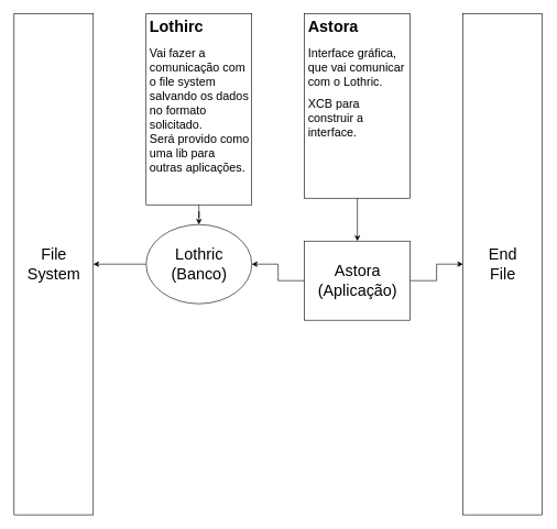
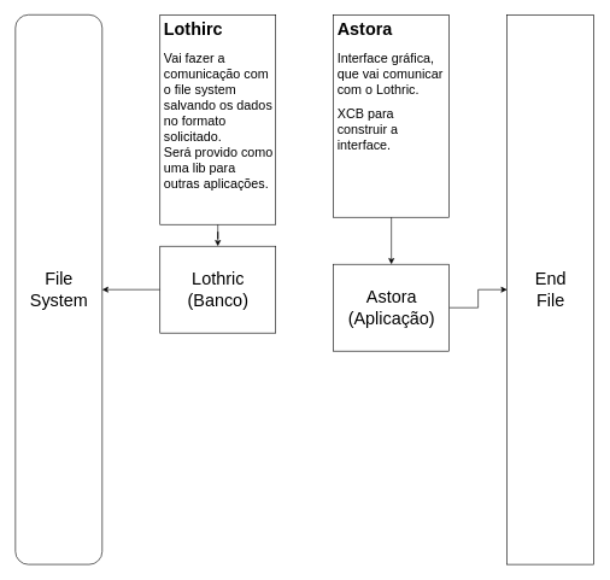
  <mxCell id="0" />
  <mxCell id="1" parent="0" />
- <mxCell id="2" value="&lt;font style=&quot;font-size: 24px&quot;&gt;File System&lt;/font&gt;" style="rounded=0;whiteSpace=wrap;html=1;" vertex="1" parent="1"><mxGeometry x="20.5" y="20" width="120" height="760" as="geometry" /></mxCell>
+ <mxCell id="2" value="&lt;font style=&quot;font-size: 24px&quot;&gt;File System&lt;/font&gt;" style="whiteSpace=wrap;html=1;rounded=1;" vertex="1" parent="1"><mxGeometry x="20.5" y="20" width="120" height="760" as="geometry" /></mxCell>
  <mxCell id="3" value="&lt;font style=&quot;font-size: 24px&quot;&gt;End&lt;br&gt;File&lt;br&gt;&lt;/font&gt;" style="rounded=0;whiteSpace=wrap;html=1;" vertex="1" parent="1"><mxGeometry x="700.5" y="20" width="120" height="760" as="geometry" /></mxCell>
  <mxCell id="4" style="edgeStyle=orthogonalEdgeStyle;rounded=0;orthogonalLoop=1;jettySize=auto;html=1;entryX=1;entryY=0.5;entryDx=0;entryDy=0;" edge="1" parent="1" source="5" target="2"><mxGeometry relative="1" as="geometry" /></mxCell>
- <mxCell id="5" value="&lt;font style=&quot;font-size: 24px&quot;&gt;Lothric&lt;br&gt;(Banco)&lt;br&gt;&lt;/font&gt;" style="ellipse;whiteSpace=wrap;html=1;" vertex="1" parent="1"><mxGeometry x="220.5" y="340" width="160" height="120" as="geometry" /></mxCell>
+ <mxCell id="5" value="&lt;font style=&quot;font-size: 24px&quot;&gt;Lothric&lt;br&gt;(Banco)&lt;br&gt;&lt;/font&gt;" style="rounded=0;whiteSpace=wrap;html=1;" vertex="1" parent="1"><mxGeometry x="220.5" y="340" width="160" height="120" as="geometry" /></mxCell>
  <mxCell id="6" style="edgeStyle=orthogonalEdgeStyle;rounded=0;orthogonalLoop=1;jettySize=auto;html=1;entryX=0;entryY=0.5;entryDx=0;entryDy=0;" edge="1" parent="1" source="8" target="3"><mxGeometry relative="1" as="geometry" /></mxCell>
- <mxCell id="7" style="edgeStyle=orthogonalEdgeStyle;rounded=0;orthogonalLoop=1;jettySize=auto;html=1;entryX=1;entryY=0.5;entryDx=0;entryDy=0;" edge="1" parent="1" source="8" target="5"><mxGeometry relative="1" as="geometry" /></mxCell>
  <mxCell id="8" value="&lt;font style=&quot;font-size: 24px&quot;&gt;Astora&lt;br&gt;(Aplicação)&lt;br&gt;&lt;/font&gt;" style="rounded=0;whiteSpace=wrap;html=1;" vertex="1" parent="1"><mxGeometry x="460.5" y="365" width="160" height="120" as="geometry" /></mxCell>
  <mxCell id="9" style="edgeStyle=orthogonalEdgeStyle;rounded=0;orthogonalLoop=1;jettySize=auto;html=1;entryX=0.5;entryY=0;entryDx=0;entryDy=0;" edge="1" parent="1" source="10" target="8"><mxGeometry relative="1" as="geometry" /></mxCell>
  <mxCell id="10" value="&lt;h1&gt;Astora&lt;/h1&gt;&lt;p&gt;&lt;font style=&quot;font-size: 18px&quot;&gt;Interface gráfica, que vai comunicar com o Lothric.&lt;/font&gt;&lt;/p&gt;&lt;p&gt;&lt;font style=&quot;font-size: 18px&quot;&gt;XCB para construir a interface.&lt;/font&gt;&lt;/p&gt;" style="text;html=1;strokeColor=#000000;fillColor=none;spacing=5;spacingTop=-20;whiteSpace=wrap;overflow=hidden;rounded=0;" vertex="1" parent="1"><mxGeometry x="460.5" y="20" width="160" height="280" as="geometry" /></mxCell>
  <mxCell id="11" style="edgeStyle=orthogonalEdgeStyle;rounded=0;orthogonalLoop=1;jettySize=auto;html=1;" edge="1" parent="1" source="12" target="5"><mxGeometry relative="1" as="geometry" /></mxCell>
  <mxCell id="12" value="&lt;h1&gt;Lothirc&lt;/h1&gt;&lt;p&gt;&lt;span style=&quot;font-size: 18px&quot;&gt;Vai fazer a comunicação com o file system salvando os dados no formato solicitado.&lt;br&gt;Será provido como uma lib para outras aplicações.&lt;/span&gt;&lt;/p&gt;" style="text;html=1;strokeColor=#000000;fillColor=none;spacing=5;spacingTop=-20;whiteSpace=wrap;overflow=hidden;rounded=0;" vertex="1" parent="1"><mxGeometry x="220.5" y="20" width="160" height="290" as="geometry" /></mxCell>
